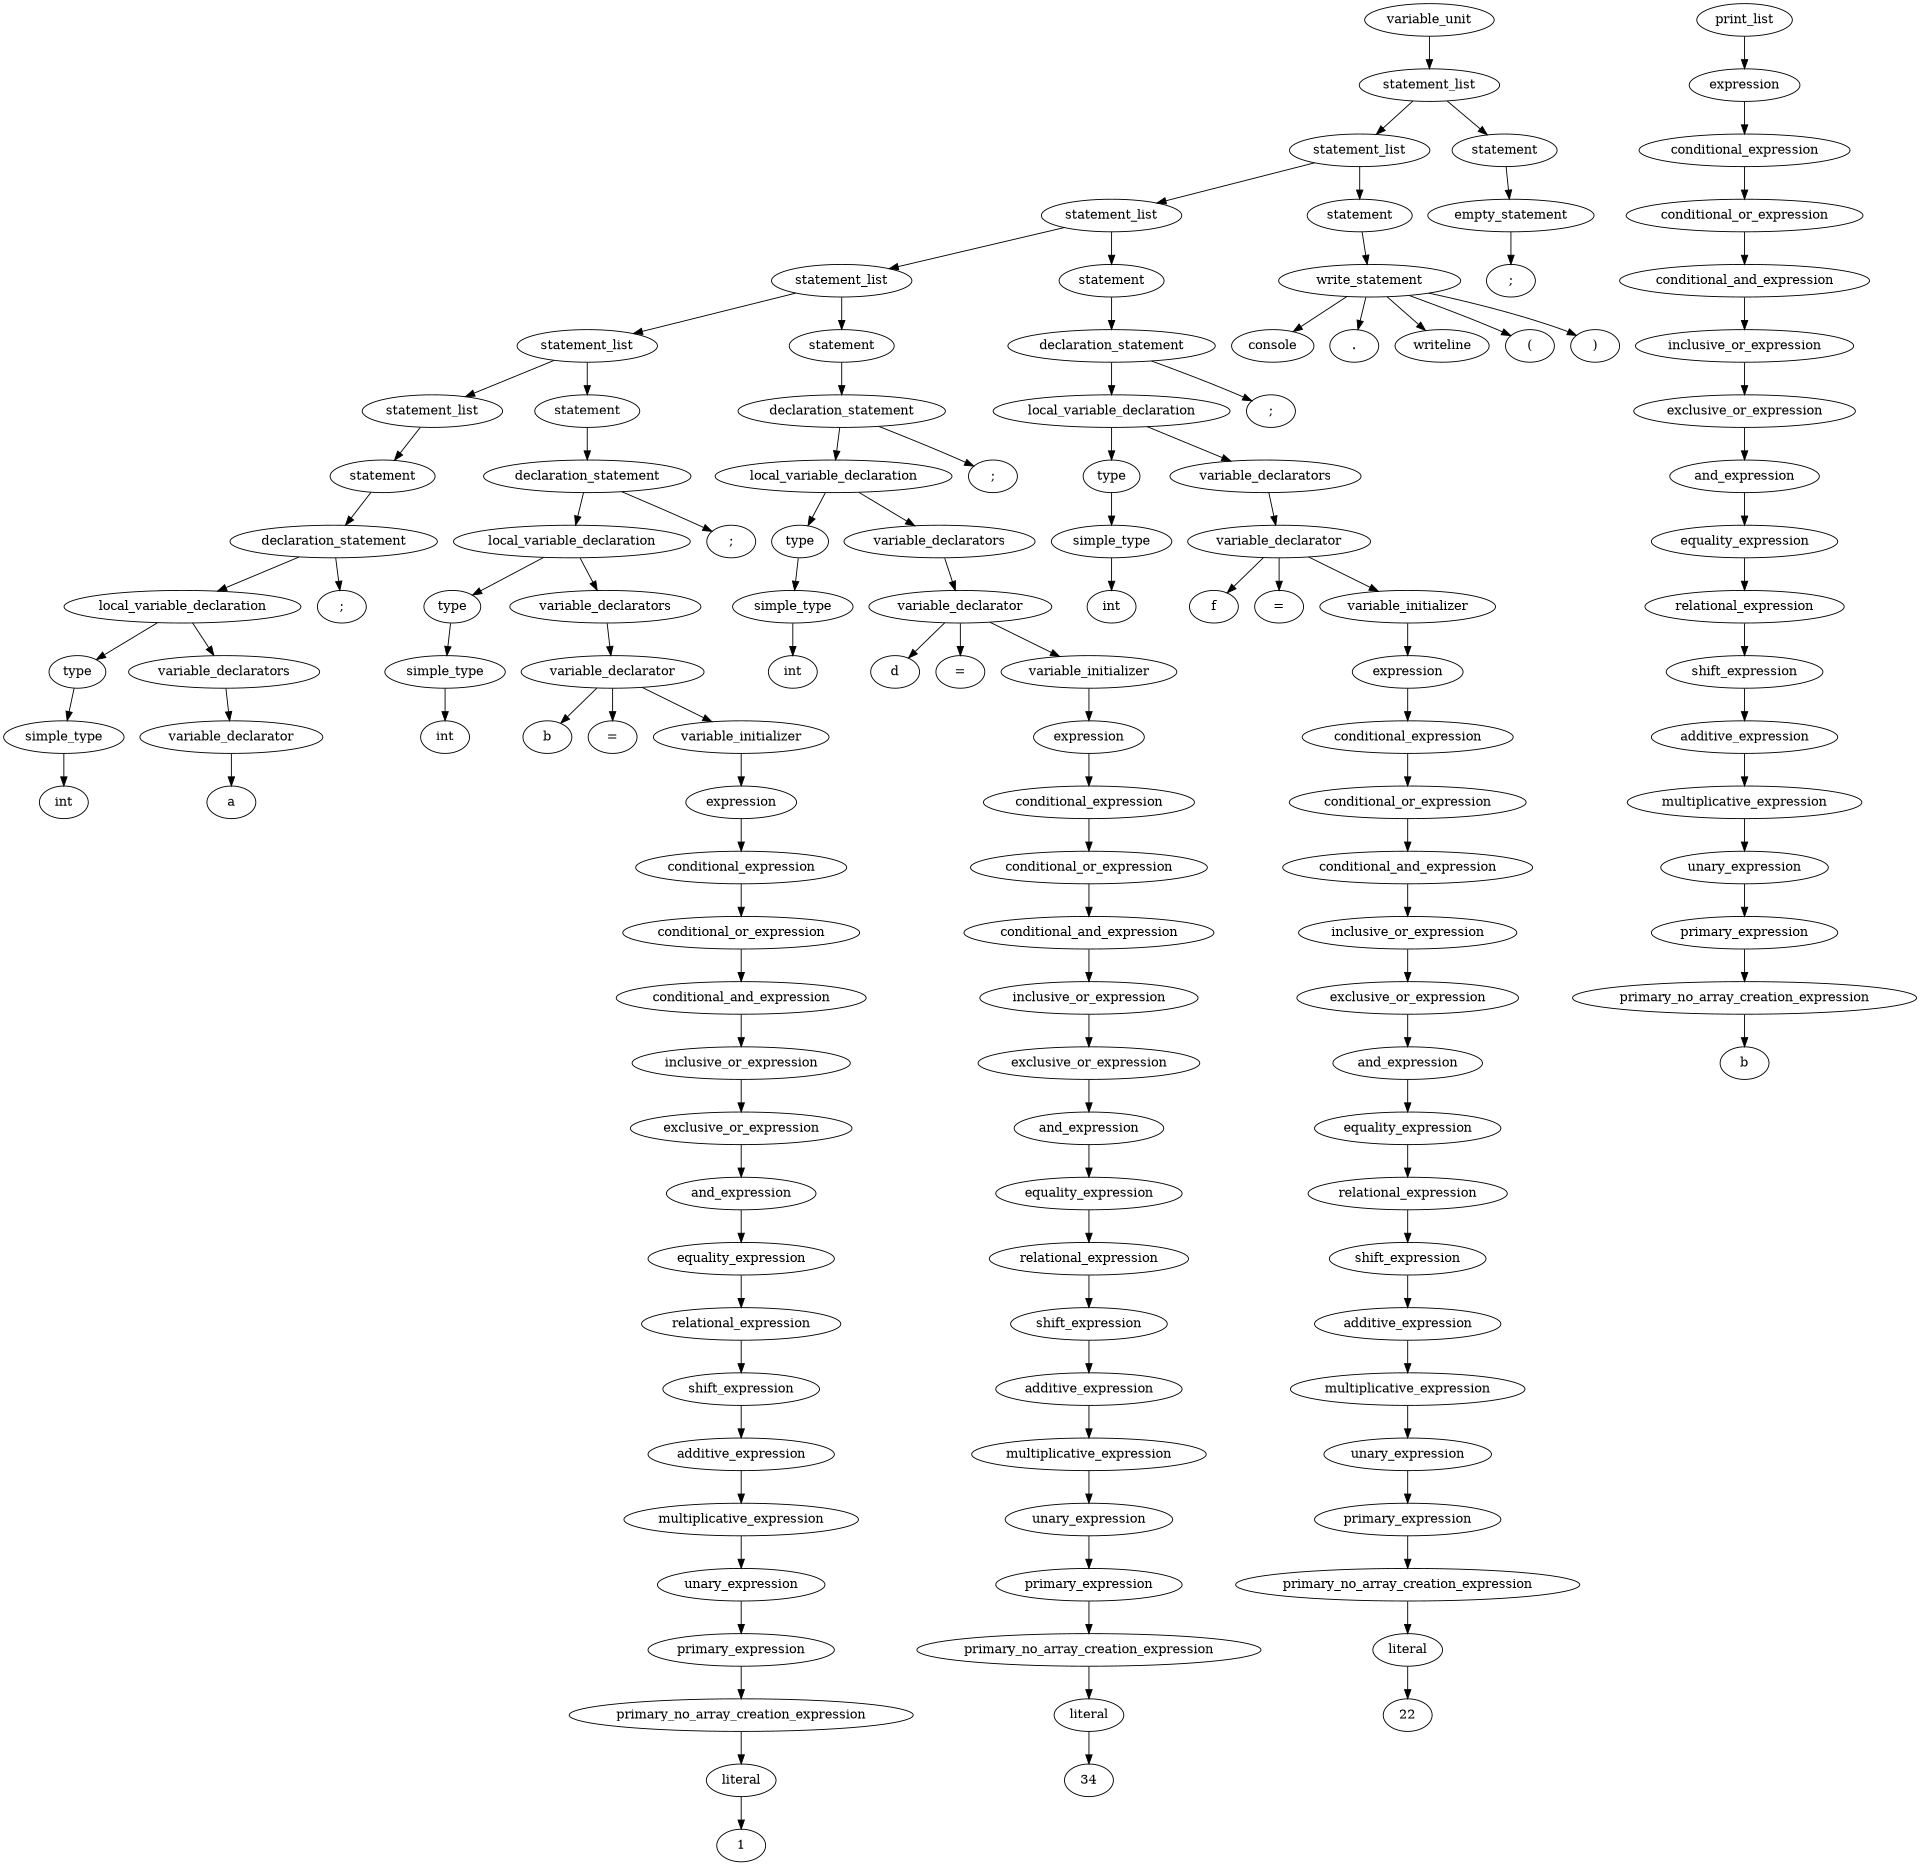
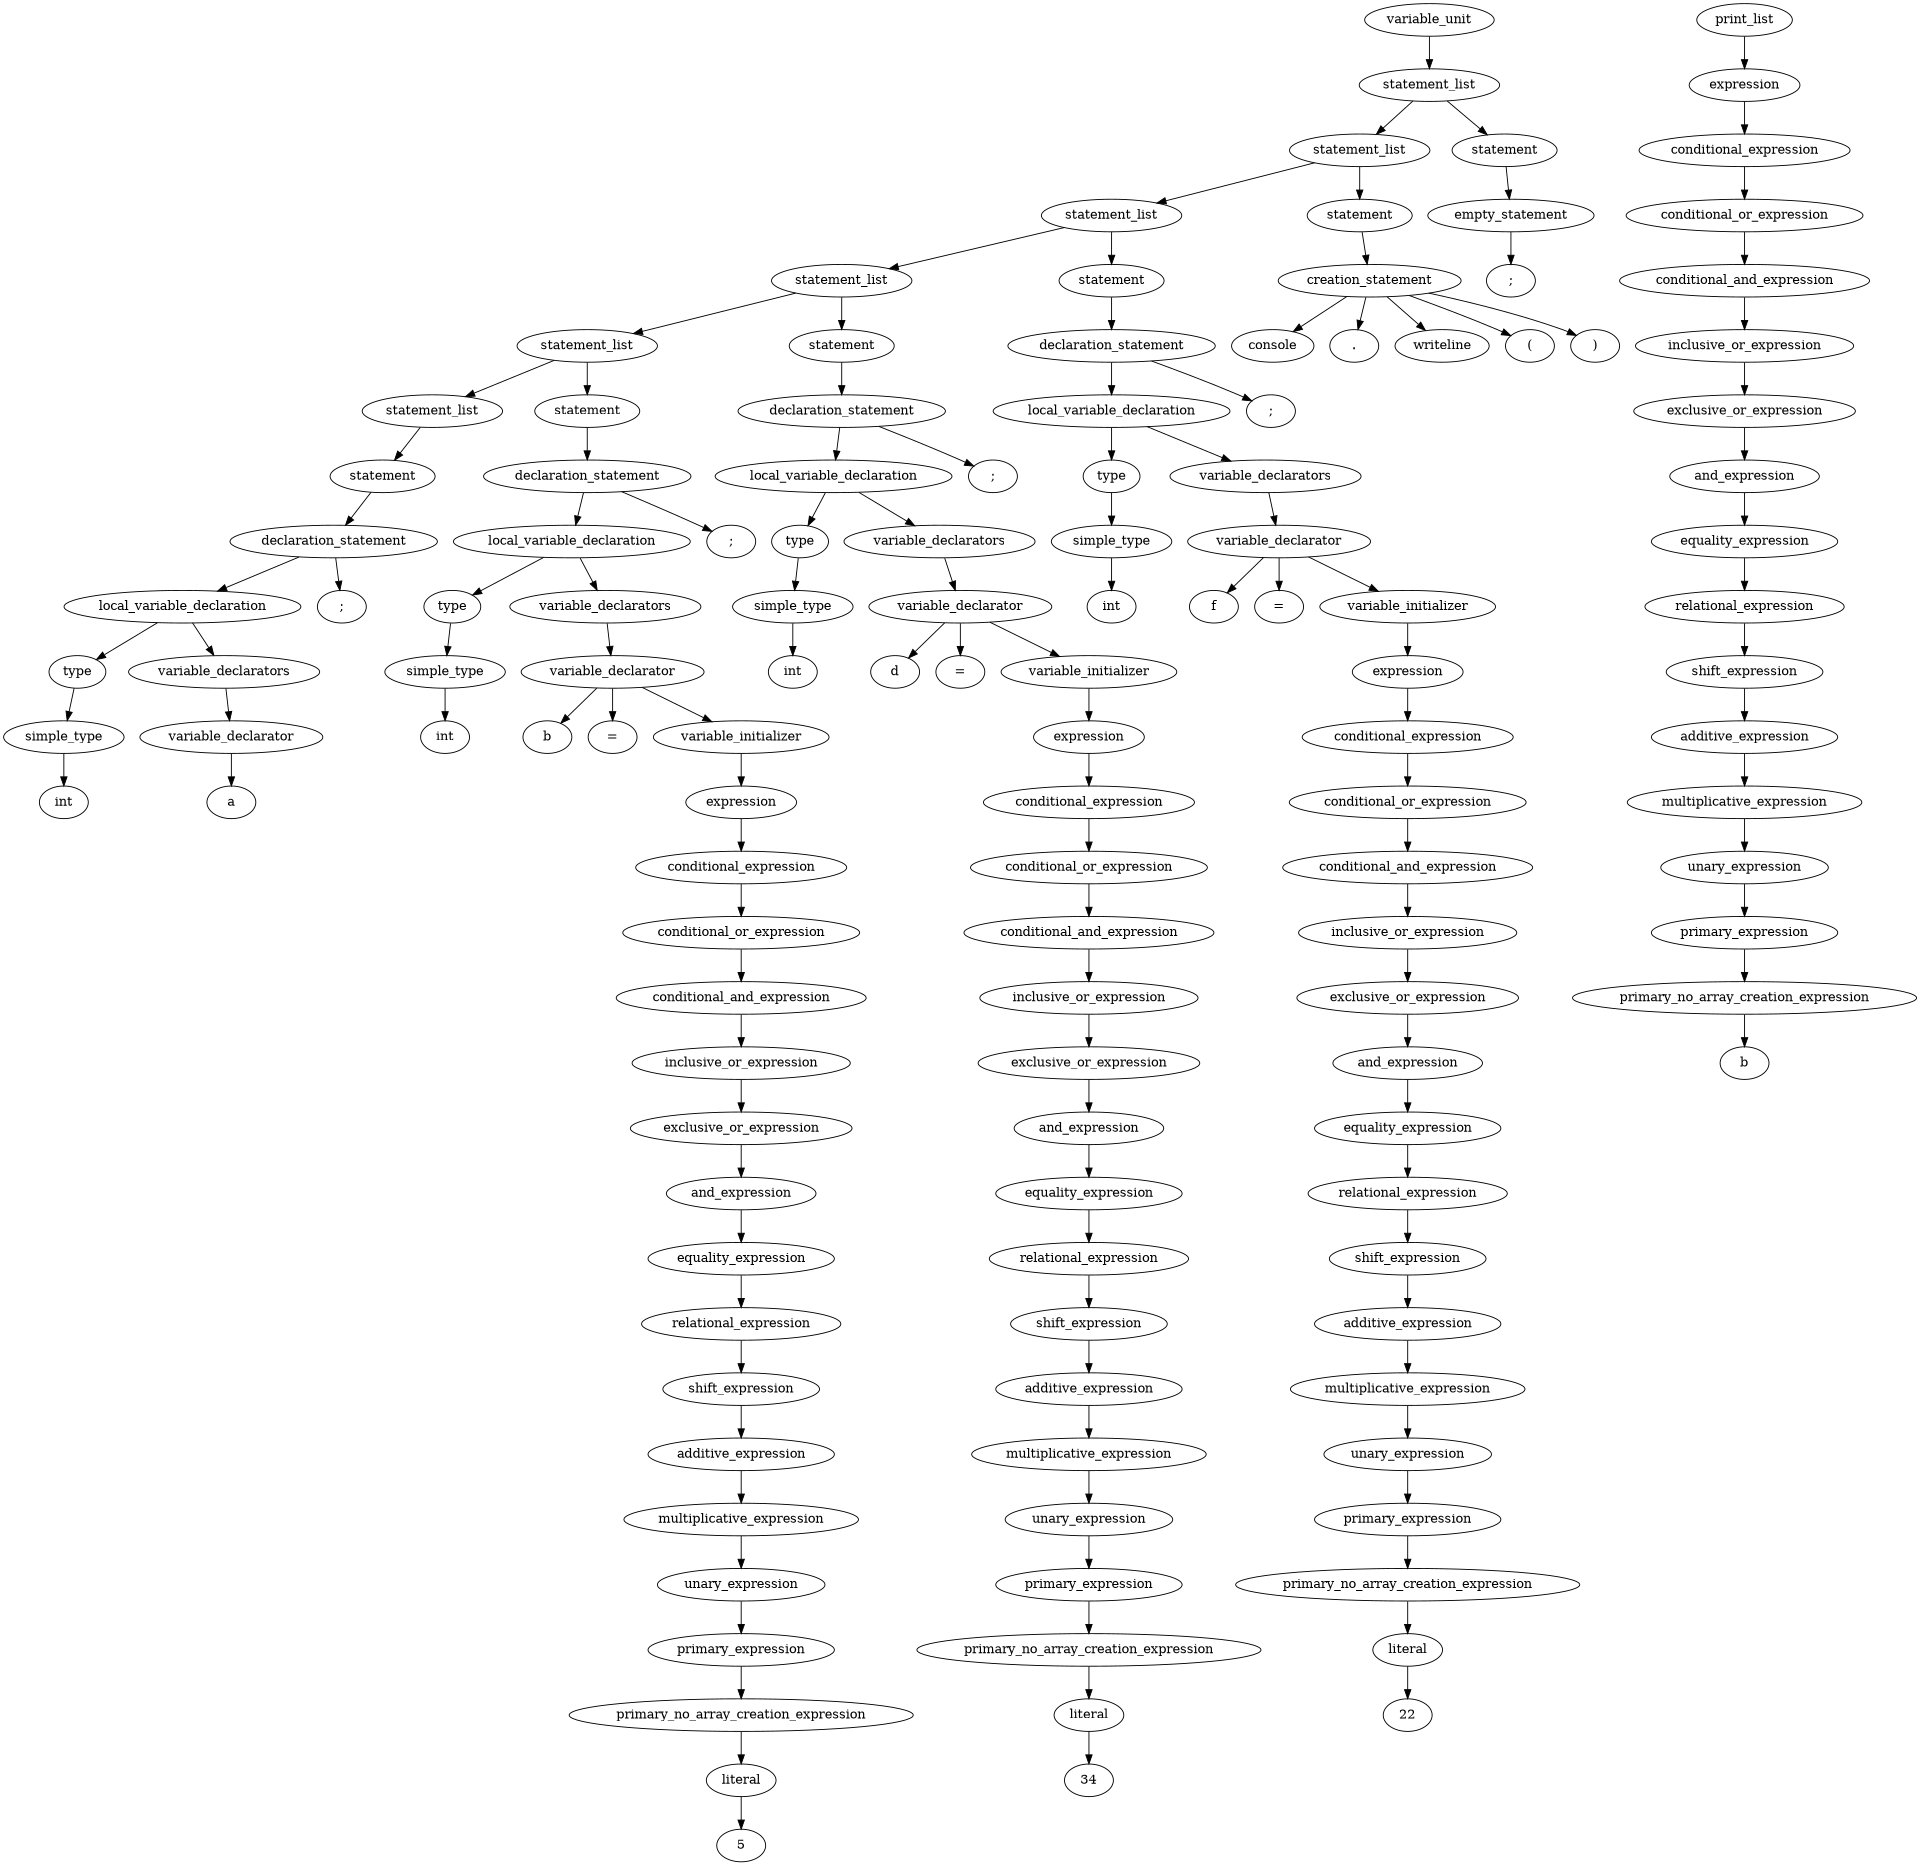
  digraph {
    n1 [label=variable_unit]
    n2 [label=statement_list]
    n3 [label=statement_list]
    n4 [label=statement]
    n5 [label=statement_list]
    n6 [label=statement]
    n7 [label=empty_statement]
    n8 [label=statement_list]
    n9 [label=statement]
-   n10 [label=write_statement]
+   n10 [label=creation_statement]
    n11 [label=statement_list]
    n12 [label=statement]
    n13 [label=declaration_statement]
    n14 [label=statement_list]
    n15 [label=statement]
    n16 [label=declaration_statement]
    n17 [label=statement]
    n18 [label=declaration_statement]
    n19 [label=declaration_statement]
    n20 [label=local_variable_declaration]
    n21 [label=";"]
    n22 [label=type]
    n23 [label=variable_declarators]
    n24 [label=simple_type]
    n25 [label=variable_declarator]
    n26 [label=int]
    n27 [label=a]
    n28 [label=local_variable_declaration]
    n29 [label=";"]
    n30 [label=type]
    n31 [label=variable_declarators]
    n32 [label=simple_type]
    n33 [label=variable_declarator]
    n34 [label=int]
    n35 [label=b]
    n36 [label="="]
    n37 [label=variable_initializer]
    n38 [label=expression]
    n39 [label=conditional_expression]
    n40 [label=conditional_or_expression]
    n41 [label=conditional_and_expression]
    n42 [label=inclusive_or_expression]
    n43 [label=exclusive_or_expression]
    n44 [label=and_expression]
    n45 [label=equality_expression]
    n46 [label=relational_expression]
    n47 [label=shift_expression]
    n48 [label=additive_expression]
    n49 [label=multiplicative_expression]
    n50 [label=unary_expression]
    n51 [label=primary_expression]
    n52 [label=primary_no_array_creation_expression]
    n53 [label=literal]
-   n54 [label=1]
+   n54 [label=5]
    n55 [label=local_variable_declaration]
    n56 [label=";"]
    n57 [label=type]
    n58 [label=variable_declarators]
    n59 [label=simple_type]
    n60 [label=variable_declarator]
    n61 [label=int]
    n62 [label=d]
    n63 [label="="]
    n64 [label=variable_initializer]
    n65 [label=expression]
    n66 [label=conditional_expression]
    n67 [label=conditional_or_expression]
    n68 [label=conditional_and_expression]
    n69 [label=inclusive_or_expression]
    n70 [label=exclusive_or_expression]
    n71 [label=and_expression]
    n72 [label=equality_expression]
    n73 [label=relational_expression]
    n74 [label=shift_expression]
    n75 [label=additive_expression]
    n76 [label=multiplicative_expression]
    n77 [label=unary_expression]
    n78 [label=primary_expression]
    n79 [label=primary_no_array_creation_expression]
    n80 [label=literal]
    n81 [label=34]
    n82 [label=local_variable_declaration]
    n83 [label=";"]
    n84 [label=type]
    n85 [label=variable_declarators]
    n86 [label=simple_type]
    n87 [label=variable_declarator]
    n88 [label=int]
    n89 [label=f]
    n90 [label="="]
    n91 [label=variable_initializer]
    n92 [label=expression]
    n93 [label=conditional_expression]
    n94 [label=conditional_or_expression]
    n95 [label=conditional_and_expression]
    n96 [label=inclusive_or_expression]
    n97 [label=exclusive_or_expression]
    n98 [label=and_expression]
    n99 [label=equality_expression]
    n100 [label=relational_expression]
    n101 [label=shift_expression]
    n102 [label=additive_expression]
    n103 [label=multiplicative_expression]
    n104 [label=unary_expression]
    n105 [label=primary_expression]
    n106 [label=primary_no_array_creation_expression]
    n107 [label=literal]
    n108 [label=22]
    n109 [label=console]
    n110 [label="."]
    n111 [label=writeline]
    n112 [label="("]
    n113 [label=")"]
    n114 [label=print_list]
    n115 [label=expression]
    n116 [label=conditional_expression]
    n117 [label=conditional_or_expression]
    n118 [label=conditional_and_expression]
    n119 [label=inclusive_or_expression]
    n120 [label=exclusive_or_expression]
    n121 [label=and_expression]
    n122 [label=equality_expression]
    n123 [label=relational_expression]
    n124 [label=shift_expression]
    n125 [label=additive_expression]
    n126 [label=multiplicative_expression]
    n127 [label=unary_expression]
    n128 [label=primary_expression]
    n129 [label=primary_no_array_creation_expression]
    n130 [label=b]
    n131 [label=";"]
    n1 -> n2
    n2 -> n3
    n2 -> n4
    n3 -> n5
    n3 -> n6
    n4 -> n7
    n5 -> n8
    n5 -> n9
    n6 -> n10
    n7 -> n131
    n8 -> n11
    n8 -> n12
    n9 -> n13
    n10 -> n109
    n10 -> n110
    n10 -> n111
    n10 -> n112
    n10 -> n113
    n11 -> n14
    n11 -> n15
    n12 -> n16
    n13 -> n82
    n13 -> n83
    n14 -> n17
    n15 -> n18
    n16 -> n55
    n16 -> n56
    n17 -> n19
    n18 -> n28
    n18 -> n29
    n19 -> n20
    n19 -> n21
    n20 -> n22
    n20 -> n23
    n22 -> n24
    n23 -> n25
    n24 -> n26
    n25 -> n27
    n28 -> n30
    n28 -> n31
    n30 -> n32
    n31 -> n33
    n32 -> n34
    n33 -> n35
    n33 -> n36
    n33 -> n37
    n37 -> n38
    n38 -> n39
    n39 -> n40
    n40 -> n41
    n41 -> n42
    n42 -> n43
    n43 -> n44
    n44 -> n45
    n45 -> n46
    n46 -> n47
    n47 -> n48
    n48 -> n49
    n49 -> n50
    n50 -> n51
    n51 -> n52
    n52 -> n53
    n53 -> n54
    n55 -> n57
    n55 -> n58
    n57 -> n59
    n58 -> n60
    n59 -> n61
    n60 -> n62
    n60 -> n63
    n60 -> n64
    n64 -> n65
    n65 -> n66
    n66 -> n67
    n67 -> n68
    n68 -> n69
    n69 -> n70
    n70 -> n71
    n71 -> n72
    n72 -> n73
    n73 -> n74
    n74 -> n75
    n75 -> n76
    n76 -> n77
    n77 -> n78
    n78 -> n79
    n79 -> n80
    n80 -> n81
    n82 -> n84
    n82 -> n85
    n84 -> n86
    n85 -> n87
    n86 -> n88
    n87 -> n89
    n87 -> n90
    n87 -> n91
    n91 -> n92
    n92 -> n93
    n93 -> n94
    n94 -> n95
    n95 -> n96
    n96 -> n97
    n97 -> n98
    n98 -> n99
    n99 -> n100
    n100 -> n101
    n101 -> n102
    n102 -> n103
    n103 -> n104
    n104 -> n105
    n105 -> n106
    n106 -> n107
    n107 -> n108
    n114 -> n115
    n115 -> n116
    n116 -> n117
    n117 -> n118
    n118 -> n119
    n119 -> n120
    n120 -> n121
    n121 -> n122
    n122 -> n123
    n123 -> n124
    n124 -> n125
    n125 -> n126
    n126 -> n127
    n127 -> n128
    n128 -> n129
    n129 -> n130
  }
